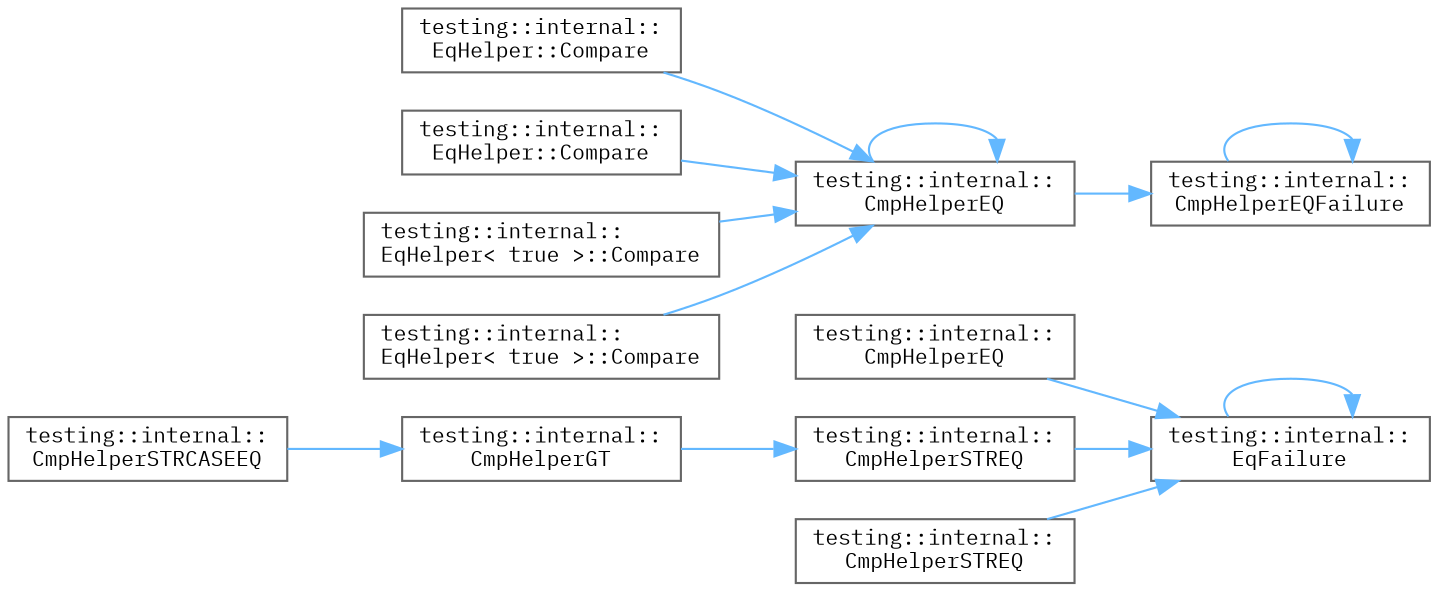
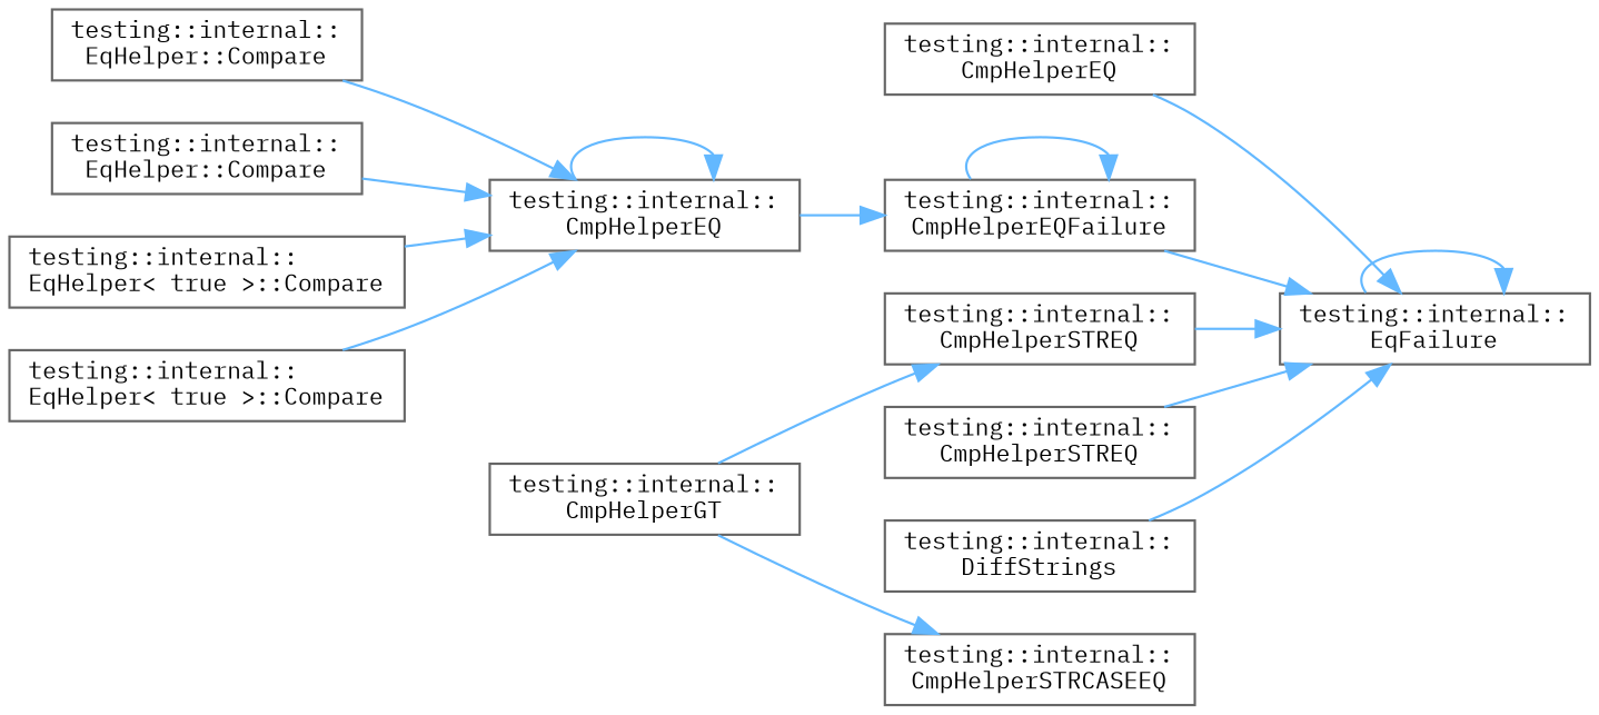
  digraph {
    fontname="IBM Plex Mono"
    rankdir=RL
    node [color=grey40 fillcolor=white fontname="IBM Plex Mono" fontsize=10 shape=box style=filled]
    edge [color=steelblue1 dir=back fontname="IBM Plex Mono" fontsize=10 labelfontname=Helvetica labelfontsize=10 style=solid]
    n1 [height=0.2 label="testing::internal::\lEqFailure" width=0.4]
    n2 [height=0.2 label="testing::internal::\lCmpHelperEQ" width=0.4]
    n3 [height=0.2 label="testing::internal::\lCmpHelperEQFailure" width=0.4]
    n4 [height=0.2 label="testing::internal::\lCmpHelperSTREQ" width=0.4]
    n5 [height=0.2 label="testing::internal::\lCmpHelperSTREQ" width=0.4]
+   n6 [height=0.2 label="testing::internal::\lDiffStrings" width=0.4]
    n7 [height=0.2 label="testing::internal::\lCmpHelperEQ" width=0.4]
    n8 [height=0.2 label="testing::internal::\lCmpHelperSTRCASEEQ" width=0.4]
    n9 [height=0.2 label="testing::internal::\lCmpHelperGT" width=0.4]
    n10 [height=0.2 label="testing::internal::\lEqHelper::Compare" width=0.4]
    n11 [height=0.2 label="testing::internal::\lEqHelper::Compare" width=0.4]
    n12 [height=0.2 label="testing::internal::\lEqHelper\< true \>::Compare" width=0.4]
    n13 [height=0.2 label="testing::internal::\lEqHelper\< true \>::Compare" width=0.4]
    n1 -> n1
    n1 -> n2
+   n1 -> n3
    n1 -> n4
    n1 -> n5
+   n1 -> n6
    n3 -> n3
    n3 -> n7
    n4 -> n9
    n7 -> n7
    n7 -> n10
    n7 -> n11
    n7 -> n12
    n7 -> n13
-   n9 -> n8
+   n8 -> n9
  }
